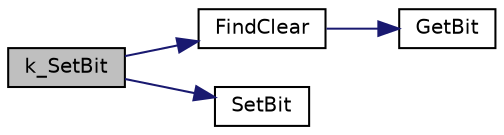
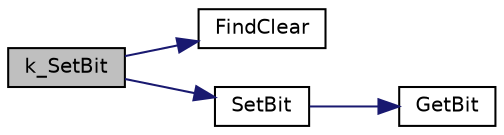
  digraph {
    rankdir=LR
    node [color=black fillcolor=white fontname=Helvetica fontsize=10 shape=record style=filled]
    edge [color=midnightblue fontname=Helvetica fontsize=10 labelfontname=Helvetica labelfontsize=10 style=solid]
    n1 [fillcolor=grey75 fontcolor=black height=0.2 label=k_SetBit width=0.4]
    n2 [height=0.2 label=FindClear width=0.4]
    n3 [height=0.2 label=SetBit width=0.4]
    n4 [height=0.2 label=GetBit width=0.4]
    n1 -> n2
    n1 -> n3
-   n2 -> n4
+   n3 -> n4
  }
